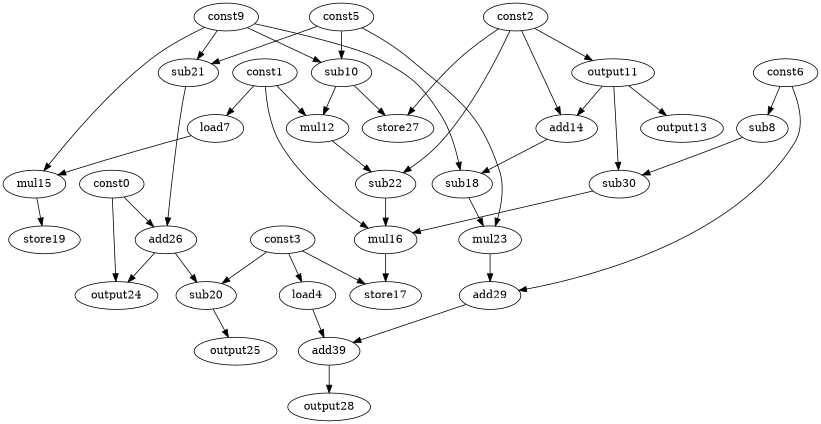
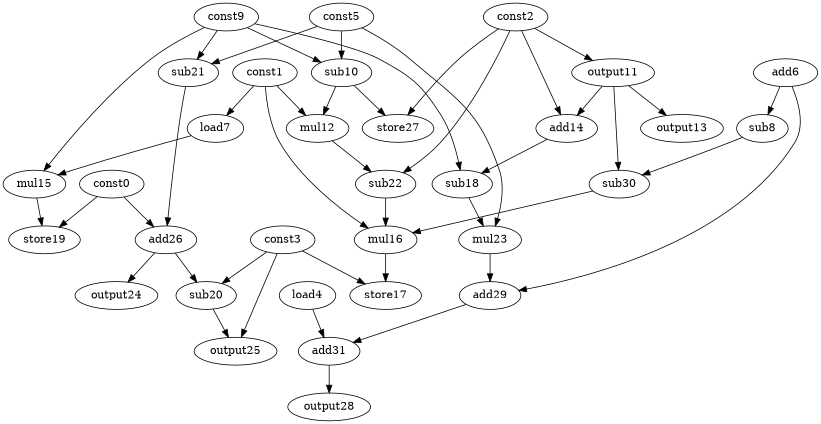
  digraph {
    node [opcode=const]
    edge [operand=0]
    store19 [opcode=store]
    const0
    add26 [opcode=add]
    sub20 [opcode=sub]
    output24 [opcode=output]
    load7 [opcode=load]
    const1
    mul12 [opcode=mul]
    mul16 [opcode=mul]
    mul15 [opcode=mul]
    sub22 [opcode=sub]
    store17 [opcode=store]
    n13 [label=output11 opcode=load]
    const2
    add14 [opcode=add]
    store27 [opcode=store]
    sub30 [opcode=sub]
    output13 [opcode=output]
    sub18 [opcode=sub]
    load4 [opcode=load]
    const3
-   add31 [opcode=add label=add39]
+   add31 [opcode=add]
    output25 [opcode=output]
    output28 [opcode=output]
    sub10 [opcode=sub]
    const5
    sub21 [opcode=sub]
    mul23 [opcode=mul]
    add29 [opcode=add]
    sub8 [opcode=sub]
-   const6
+   const6 [label=add6]
    const9
-   const0 -> output24
+   const0 -> store19
    const0 -> add26
    add26 -> sub20
    add26 -> output24
    sub20 -> output25
    load7 -> mul15 [operand=1]
    const1 -> load7
    const1 -> mul12
    const1 -> mul16
    mul12 -> sub22 [operand=1]
    mul16 -> store17
    mul15 -> store19 [operand=1]
    sub22 -> mul16 [operand=1]
    n13 -> add14 [operand=1]
    n13 -> sub30 [operand=1]
    n13 -> output13
    const2 -> sub22
    const2 -> n13
    const2 -> add14
    const2 -> store27 [operand=1]
    add14 -> sub18 [operand=1]
    sub30 -> mul16 [operand=1]
    sub18 -> mul23
    load4 -> add31
    const3 -> sub20 [operand=1]
    const3 -> store17 [operand=1]
-   const3 -> load4
+   const3 -> output25
    add31 -> output28
    sub10 -> mul12 [operand=1]
    sub10 -> store27
    const5 -> sub10 [operand=1]
    const5 -> sub21 [operand=1]
    const5 -> mul23 [operand=1]
    sub21 -> add26 [operand=1]
    mul23 -> add29 [operand=1]
    add29 -> add31 [operand=1]
    sub8 -> sub30
    const6 -> add29
    const6 -> sub8
    const9 -> mul15
    const9 -> sub18
    const9 -> sub10
    const9 -> sub21
  }
